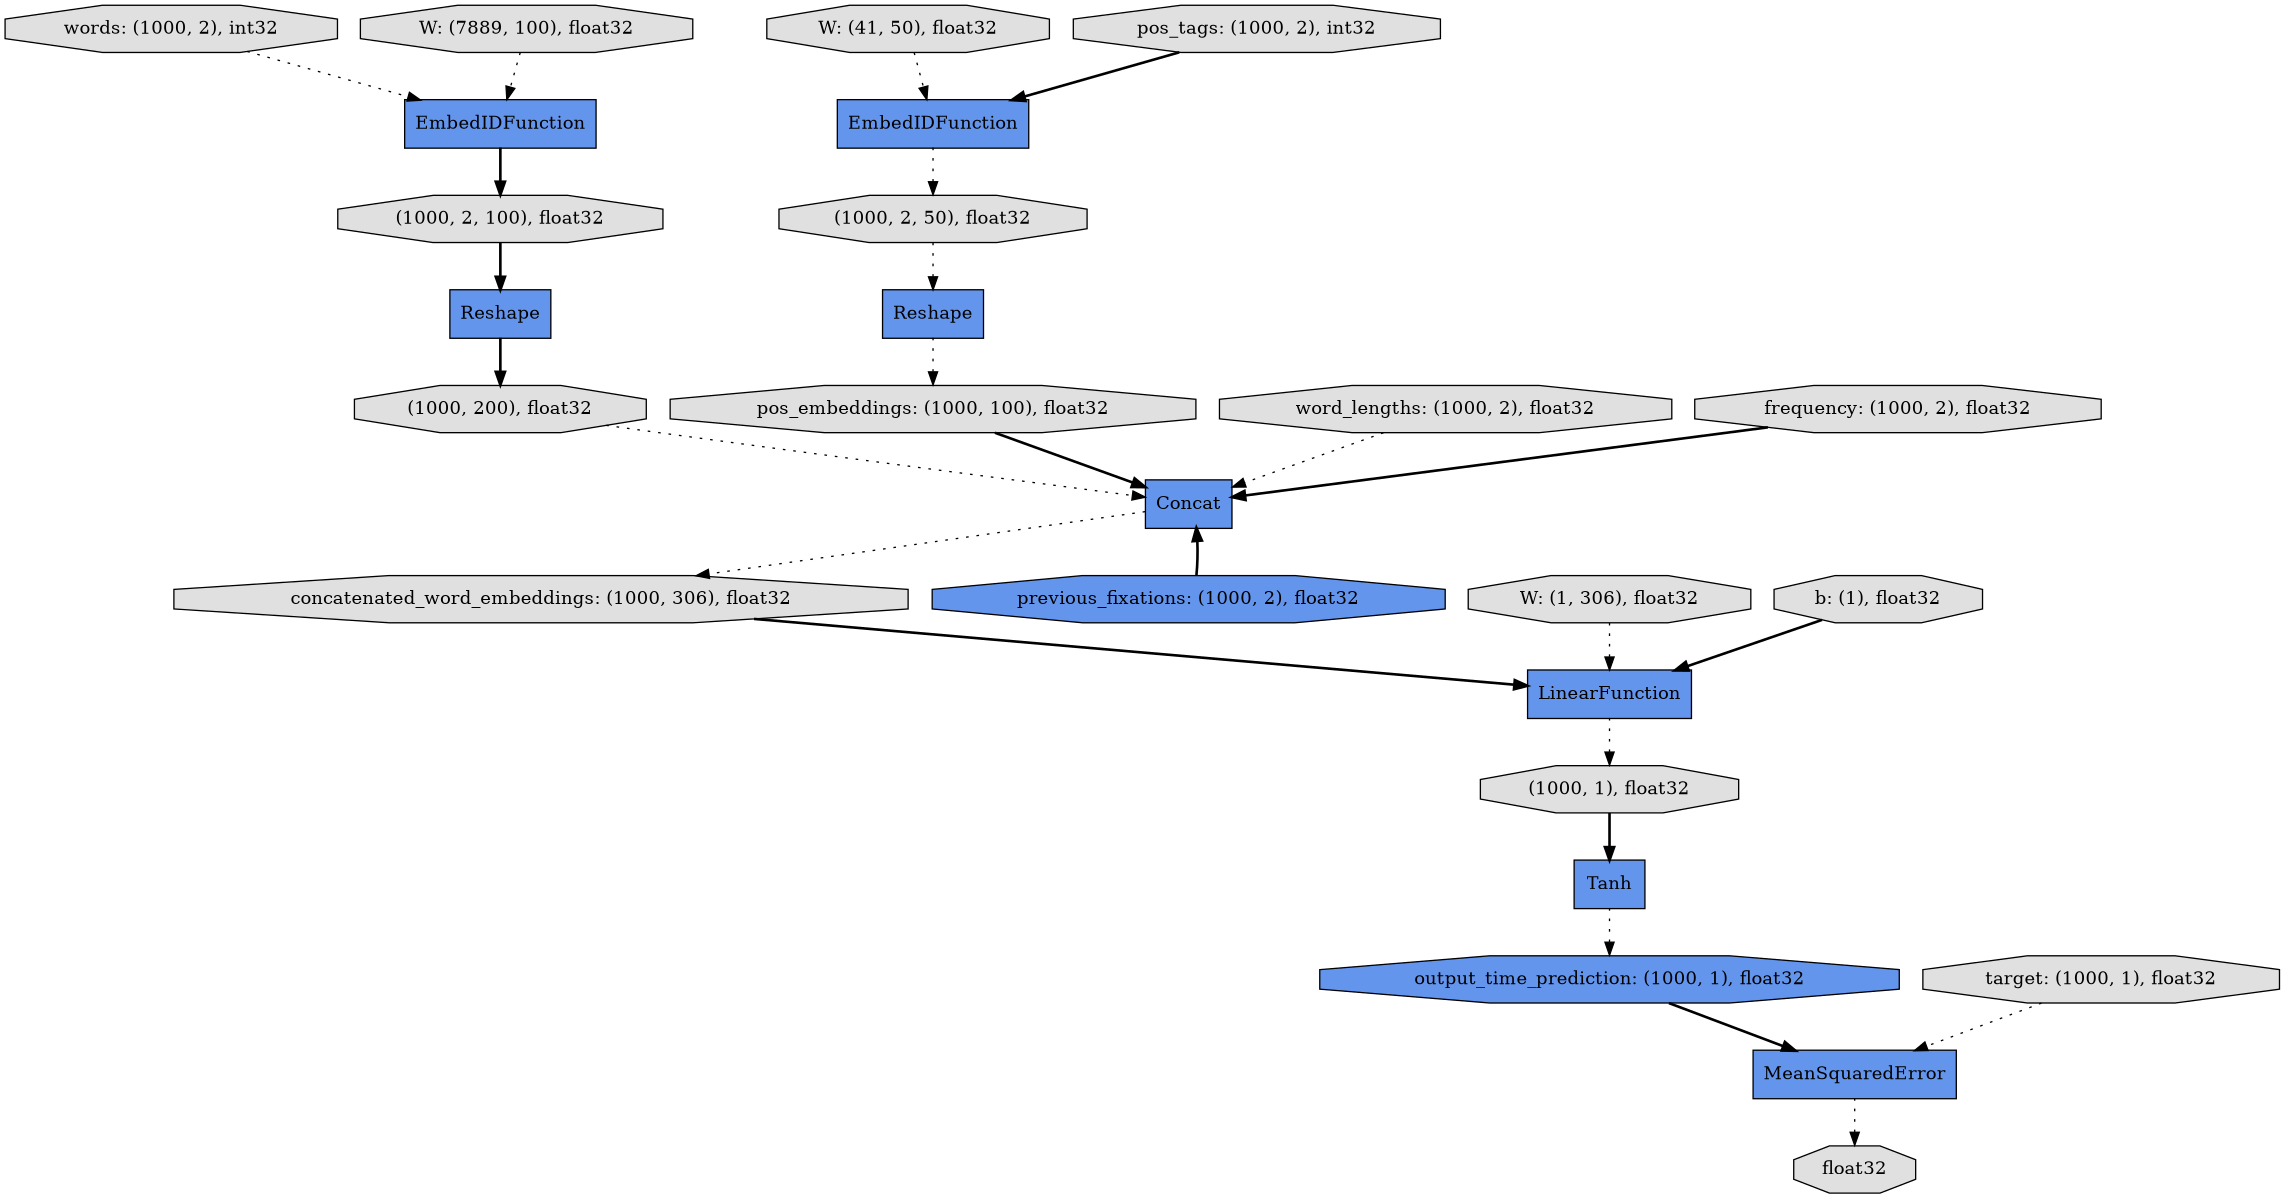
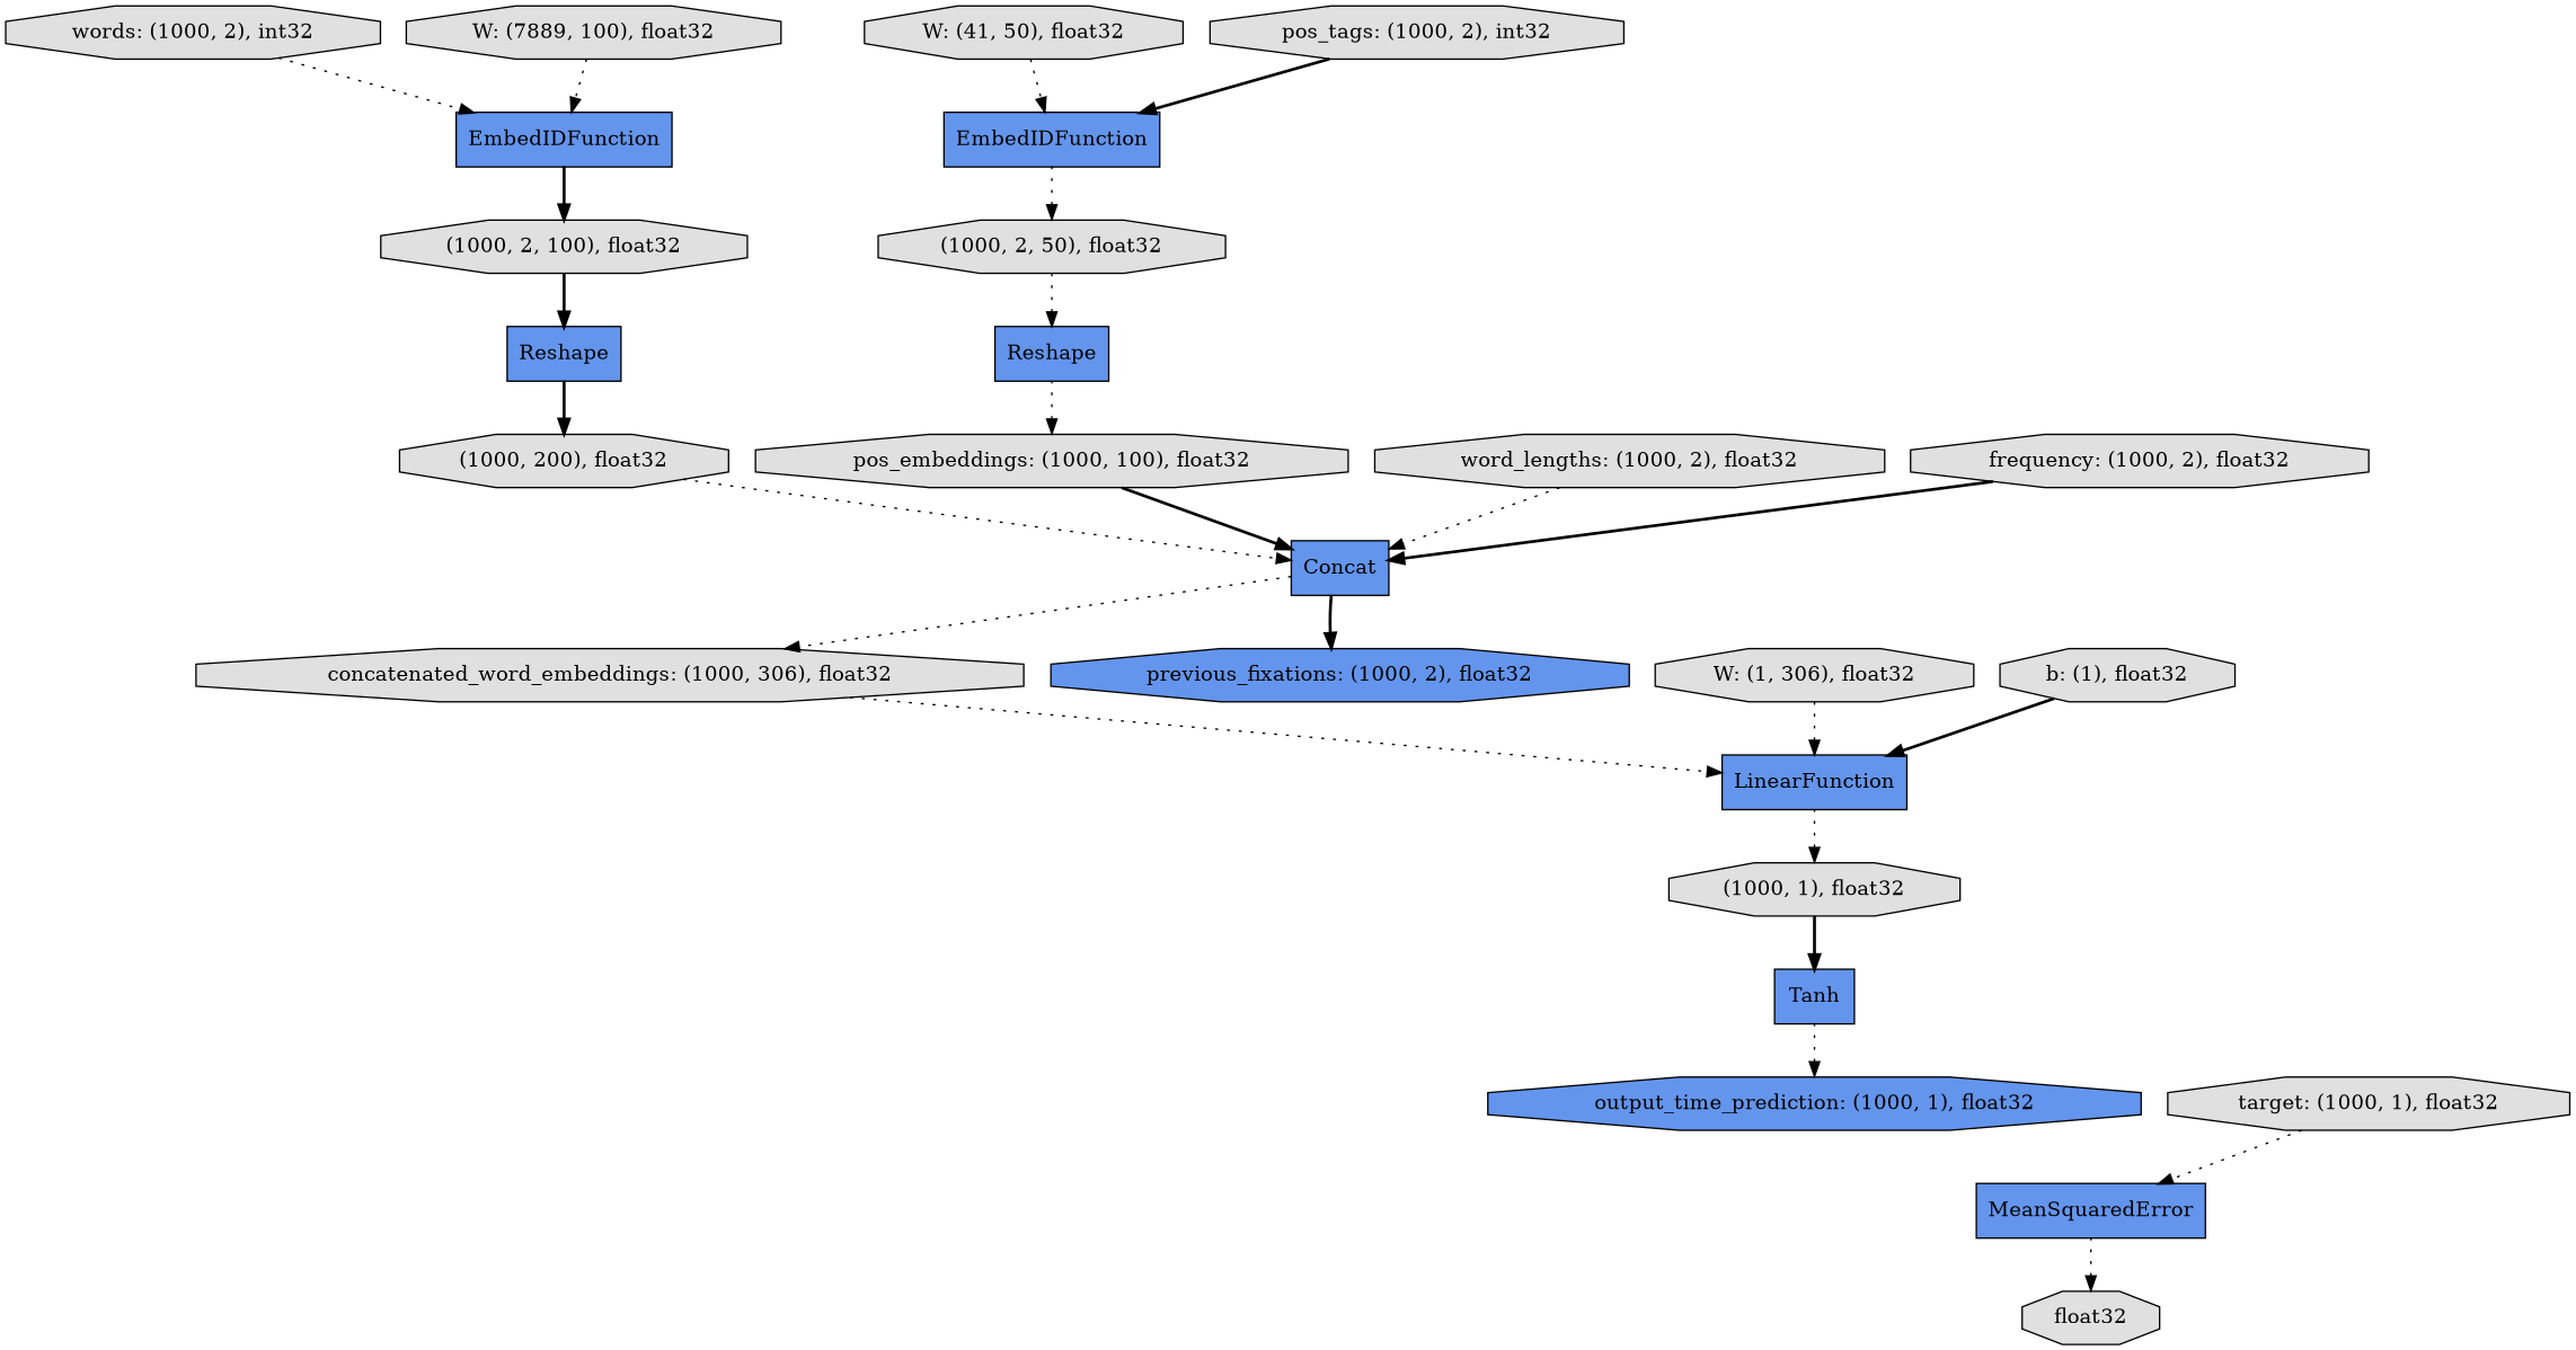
  digraph {
    rankdir=TB
    node [fillcolor="#E0E0E0" shape=octagon style=filled]
    edge [style=dotted]
    n1 [label="words: (1000, 2), int32"]
    n2 [fillcolor="#6495ED" label=EmbedIDFunction shape=record]
    n3 [label="(1000, 2, 100), float32"]
    n4 [fillcolor="#6495ED" label=Reshape shape=record]
    n5 [label="(1000, 1), float32"]
    n6 [fillcolor="#6495ED" label=Tanh shape=record]
    n7 [fillcolor="#6495ED" label="output_time_prediction: (1000, 1), float32"]
    n8 [label="(1000, 200), float32"]
    n9 [fillcolor="#6495ED" label=Concat shape=record]
    n10 [label="W: (7889, 100), float32"]
    n11 [label="concatenated_word_embeddings: (1000, 306), float32"]
    n12 [label="W: (41, 50), float32"]
    n13 [fillcolor="#6495ED" label=EmbedIDFunction shape=record]
    n14 [label="(1000, 2, 50), float32"]
    n15 [label="pos_tags: (1000, 2), int32"]
    n16 [fillcolor="#6495ED" label=Reshape shape=record]
    n17 [fillcolor="#6495ED" label=MeanSquaredError shape=record]
    n18 [label="W: (1, 306), float32"]
    n19 [fillcolor="#6495ED" label=LinearFunction shape=record]
    n20 [label="pos_embeddings: (1000, 100), float32"]
    n21 [label="b: (1), float32"]
    n22 [label="word_lengths: (1000, 2), float32"]
    n23 [label=float32]
    n24 [fillcolor="#6495ED" label="previous_fixations: (1000, 2), float32"]
    n25 [label="frequency: (1000, 2), float32"]
    n26 [label="target: (1000, 1), float32"]
    n1 -> n2
    n2 -> n3 [style=bold]
    n3 -> n4 [style=bold]
    n4 -> n8 [style=bold]
    n5 -> n6 [style=bold]
    n6 -> n7
-   n7 -> n17 [style=bold]
    n8 -> n9
    n9 -> n11
    n10 -> n2
-   n11 -> n19 [style=bold]
+   n11 -> n19
    n12 -> n13
    n13 -> n14
    n14 -> n16
    n15 -> n13 [style=bold]
    n16 -> n20
    n17 -> n23
    n18 -> n19
    n19 -> n5
    n20 -> n9 [style=bold]
    n21 -> n19 [style=bold]
    n22 -> n9
-   n24 -> n9 [style=bold]
+   n9 -> n24 [style=bold]
    n25 -> n9 [style=bold]
    n26 -> n17
  }
